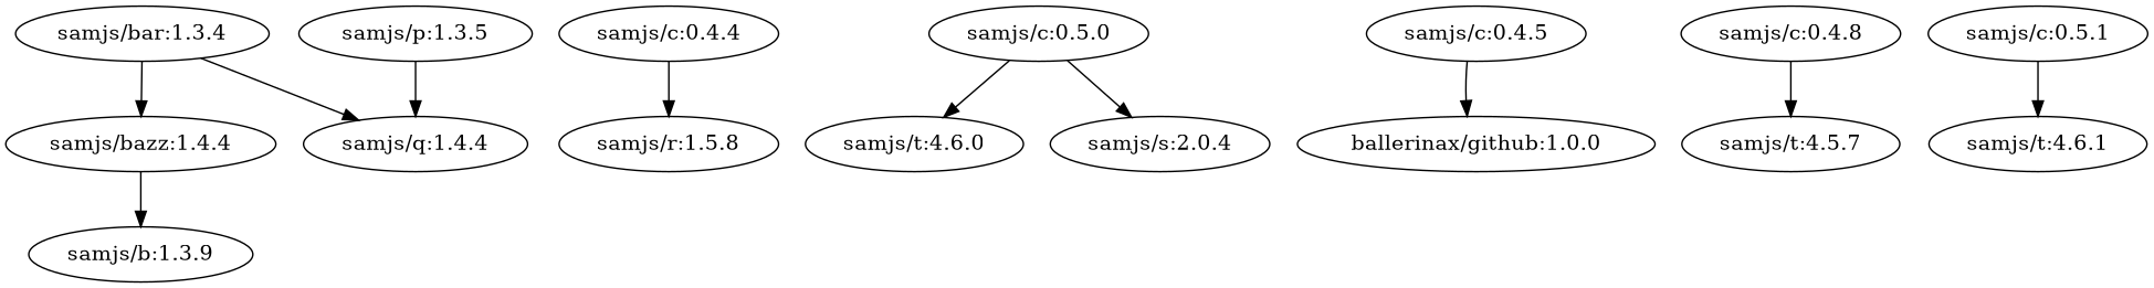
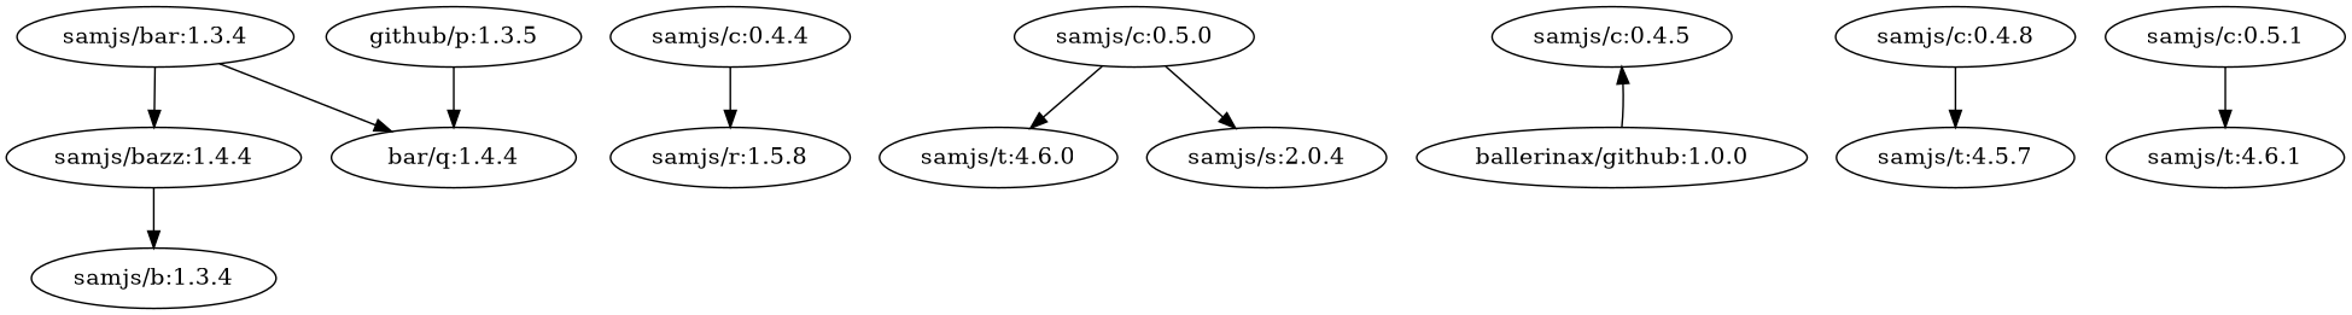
  digraph {
    "samjs/bazz:1.4.4"
-   "samjs/b:1.3.4" [label="samjs/b:1.3.9"]
+   "samjs/b:1.3.4"
    "samjs/c:0.4.4"
    n4 [label="samjs/r:1.5.8"]
    "samjs/bar:1.3.4"
-   "samjs/q:1.4.4"
-   "samjs/p:1.3.5"
+   "samjs/q:1.4.4" [label="bar/q:1.4.4"]
+   "samjs/p:1.3.5" [label="github/p:1.3.5"]
    "samjs/t:4.6.0"
    "samjs/c:0.4.5"
    "samjs/s:2.0.4"
    n11 [label="samjs/c:0.4.8"]
    "samjs/t:4.5.7"
    "samjs/c:0.5.0"
    "samjs/c:0.5.1"
    "samjs/t:4.6.1"
    "ballerinax/github:1.0.0"
    subgraph sub_1 {
      "samjs/bazz:1.4.4"
      "samjs/b:1.3.4"
      "samjs/c:0.4.4"
    }
    subgraph sub_2 {
    }
    subgraph sub_3 {
      "samjs/b:1.3.4"
      "samjs/c:0.4.4"
    }
    subgraph sub_4 {
      "samjs/c:0.4.4"
      n4
    }
    subgraph sub_5 {
      "samjs/bazz:1.4.4"
      "samjs/bar:1.3.4"
      "samjs/q:1.4.4"
    }
    subgraph sub_6 {
    }
    subgraph sub_7 {
    }
    subgraph sub_8 {
      "samjs/bazz:1.4.4"
      "samjs/bar:1.3.4"
    }
    subgraph sub_9 {
    }
    subgraph sub_10 {
      "samjs/p:1.3.5"
      "samjs/t:4.6.0"
    }
    subgraph sub_11 {
    }
    subgraph sub_12 {
    }
    subgraph sub_13 {
    }
    subgraph sub_14 {
    }
    subgraph sub_15 {
    }
    subgraph sub_16 {
      "samjs/c:0.4.5"
      "samjs/s:2.0.4"
    }
    subgraph sub_17 {
      n11
      "samjs/t:4.5.7"
    }
    subgraph sub_18 {
      "samjs/t:4.6.0"
      "samjs/c:0.5.0"
    }
    subgraph sub_19 {
      "samjs/c:0.5.1"
      "samjs/t:4.6.1"
    }
    subgraph sub_20 {
      "samjs/c:0.4.5"
      "ballerinax/github:1.0.0"
    }
    "samjs/bazz:1.4.4" -> "samjs/b:1.3.4"
    "samjs/c:0.4.4" -> n4
    "samjs/bar:1.3.4" -> "samjs/bazz:1.4.4"
    "samjs/bar:1.3.4" -> "samjs/q:1.4.4"
    "samjs/p:1.3.5" -> "samjs/q:1.4.4"
    n11 -> "samjs/t:4.5.7"
    "samjs/c:0.5.0" -> "samjs/t:4.6.0"
    "samjs/c:0.5.0" -> "samjs/s:2.0.4"
    "samjs/c:0.5.1" -> "samjs/t:4.6.1"
-   "samjs/c:0.4.5" -> "ballerinax/github:1.0.0"
+   "ballerinax/github:1.0.0" -> "samjs/c:0.4.5"
  }
